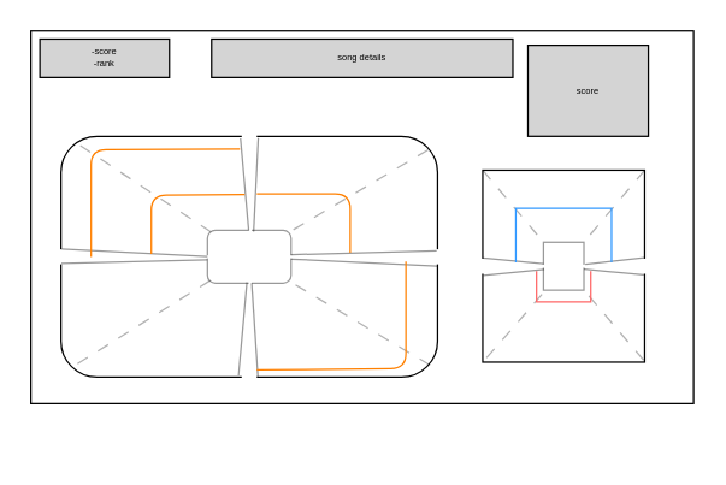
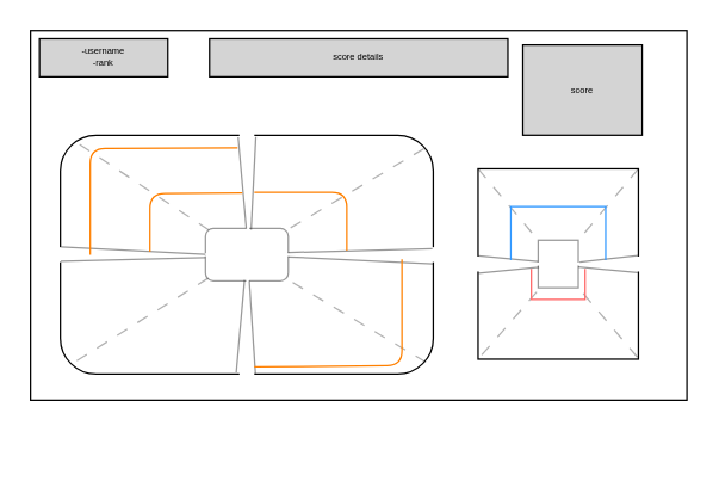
  <mxCell id="0" />
  <mxCell id="1" parent="0" />
  <mxCell id="2" value="" style="whiteSpace=wrap;html=1;imageWidth=16;fillOpacity=100;imageHeight=9;aspect=fixed;movable=0;resizable=0;rotatable=0;deletable=0;editable=0;locked=1;connectable=0;" vertex="1" parent="1"><mxGeometry x="20" y="20" width="440" height="247.5" as="geometry" /></mxCell>
  <mxCell id="3" value="" style="rounded=1;whiteSpace=wrap;html=1;" vertex="1" parent="1"><mxGeometry x="40" y="90" width="250" height="160" as="geometry" /></mxCell>
  <mxCell id="4" value="" style="rounded=0;whiteSpace=wrap;html=1;strokeColor=none;" vertex="1" parent="1"><mxGeometry x="160" y="78.75" width="10" height="182.5" as="geometry" /></mxCell>
  <mxCell id="5" value="" style="rounded=0;whiteSpace=wrap;html=1;strokeColor=none;rotation=-90;" vertex="1" parent="1"><mxGeometry x="163.06" y="40.94" width="10" height="258.13" as="geometry" /></mxCell>
  <mxCell id="6" value="" style="whiteSpace=wrap;html=1;" vertex="1" parent="1"><mxGeometry x="320" y="112.5" width="107.5" height="127.5" as="geometry" /></mxCell>
  <mxCell id="7" value="" style="rounded=0;whiteSpace=wrap;html=1;strokeColor=none;rotation=-90;" vertex="1" parent="1"><mxGeometry x="371.75" y="117" width="10" height="118.51" as="geometry" /></mxCell>
  <mxCell id="8" value="" style="rounded=1;whiteSpace=wrap;html=1;opacity=40;aspect=fixed;" vertex="1" parent="1"><mxGeometry x="137.24" y="152.5" width="55.52" height="35" as="geometry" /></mxCell>
  <mxCell id="9" value="" style="rounded=0;whiteSpace=wrap;html=1;strokeColor=none;" vertex="1" parent="1"><mxGeometry x="164.63" y="90" width="2" height="160" as="geometry" /></mxCell>
  <mxCell id="10" value="" style="rounded=0;whiteSpace=wrap;html=1;strokeColor=none;rotation=90;" vertex="1" parent="1"><mxGeometry x="160" y="90" width="2" height="160" as="geometry" /></mxCell>
- <mxCell id="11" value="-score&lt;br&gt;-rank" style="rounded=0;whiteSpace=wrap;fillColor=#D4D4D4;html=1;fontSize=6;" vertex="1" parent="1"><mxGeometry x="26" y="25.38" width="86" height="25.5" as="geometry" /></mxCell>
- <mxCell id="12" value="song details" style="rounded=0;whiteSpace=wrap;fillColor=#D4D4D4;html=1;fontSize=6;" vertex="1" parent="1"><mxGeometry x="140" y="25.38" width="200" height="25.5" as="geometry" /></mxCell>
+ <mxCell id="11" value="-username&lt;br&gt;-rank" style="rounded=0;whiteSpace=wrap;fillColor=#D4D4D4;html=1;fontSize=6;" vertex="1" parent="1"><mxGeometry x="26" y="25.38" width="86" height="25.5" as="geometry" /></mxCell>
+ <mxCell id="12" value="score details" style="rounded=0;whiteSpace=wrap;fillColor=#D4D4D4;html=1;fontSize=6;" vertex="1" parent="1"><mxGeometry x="140" y="25.38" width="200" height="25.5" as="geometry" /></mxCell>
  <mxCell id="13" value="score" style="rounded=0;whiteSpace=wrap;fillColor=#D4D4D4;html=1;fontSize=6;" vertex="1" parent="1"><mxGeometry x="350" y="29.5" width="80" height="60.5" as="geometry" /></mxCell>
  <mxCell id="14" value="" style="endArrow=none;html=1;rounded=0;opacity=40;exitX=0.045;exitY=0.051;exitDx=0;exitDy=0;exitPerimeter=0;entryX=0.002;entryY=0.468;entryDx=0;entryDy=0;entryPerimeter=0;" edge="1" parent="1" target="3"><mxGeometry width="50" height="50" relative="1" as="geometry"><mxPoint x="137.238" y="169.745" as="sourcePoint" /><mxPoint x="47.75" y="112.5" as="targetPoint" /></mxGeometry></mxCell>
  <mxCell id="15" value="" style="endArrow=none;html=1;rounded=0;opacity=40;entryX=0.002;entryY=0.468;entryDx=0;entryDy=0;entryPerimeter=0;exitX=-0.081;exitY=0.069;exitDx=0;exitDy=0;exitPerimeter=0;" edge="1" parent="1" source="4"><mxGeometry width="50" height="50" relative="1" as="geometry"><mxPoint x="165.11" y="102.5" as="sourcePoint" /><mxPoint x="164.63" y="152.5" as="targetPoint" /></mxGeometry></mxCell>
  <mxCell id="16" value="" style="endArrow=none;html=1;rounded=0;opacity=40;entryX=0.552;entryY=0.025;entryDx=0;entryDy=0;entryPerimeter=0;exitX=0.524;exitY=0.007;exitDx=0;exitDy=0;exitPerimeter=0;" edge="1" parent="1" source="3" target="8"><mxGeometry width="50" height="50" relative="1" as="geometry"><mxPoint x="169" y="101" as="sourcePoint" /><mxPoint x="174.63" y="162.5" as="targetPoint" /></mxGeometry></mxCell>
  <mxCell id="17" value="" style="endArrow=none;html=1;rounded=0;opacity=40;entryX=-0.222;entryY=0.302;entryDx=0;entryDy=0;entryPerimeter=0;exitX=0.904;exitY=0.97;exitDx=0;exitDy=0;exitPerimeter=0;" edge="1" parent="1" source="5" target="10"><mxGeometry width="50" height="50" relative="1" as="geometry"><mxPoint x="181" y="101" as="sourcePoint" /><mxPoint x="178" y="163" as="targetPoint" /></mxGeometry></mxCell>
  <mxCell id="18" value="" style="endArrow=none;html=1;rounded=0;opacity=40;entryX=-0.222;entryY=0.302;entryDx=0;entryDy=0;entryPerimeter=0;exitX=-0.114;exitY=0.971;exitDx=0;exitDy=0;exitPerimeter=0;" edge="1" parent="1" source="5"><mxGeometry width="50" height="50" relative="1" as="geometry"><mxPoint x="288.76" y="168.51" as="sourcePoint" /><mxPoint x="192.76" y="171.51" as="targetPoint" /></mxGeometry></mxCell>
  <mxCell id="19" value="" style="endArrow=none;html=1;rounded=0;opacity=40;exitX=-0.002;exitY=0.559;exitDx=0;exitDy=0;exitPerimeter=0;entryX=0.001;entryY=0.527;entryDx=0;entryDy=0;entryPerimeter=0;" edge="1" parent="1" source="8" target="3"><mxGeometry width="50" height="50" relative="1" as="geometry"><mxPoint x="137.24" y="178.49" as="sourcePoint" /><mxPoint x="40" y="174" as="targetPoint" /></mxGeometry></mxCell>
  <mxCell id="20" value="" style="endArrow=none;html=1;rounded=0;opacity=40;entryX=-0.222;entryY=0.302;entryDx=0;entryDy=0;entryPerimeter=0;exitX=0.523;exitY=0.997;exitDx=0;exitDy=0;exitPerimeter=0;" edge="1" parent="1" source="3"><mxGeometry width="50" height="50" relative="1" as="geometry"><mxPoint x="263.87" y="191.99" as="sourcePoint" /><mxPoint x="166.63" y="187.5" as="targetPoint" /></mxGeometry></mxCell>
  <mxCell id="21" value="" style="endArrow=none;html=1;rounded=0;opacity=40;entryX=-0.222;entryY=0.302;entryDx=0;entryDy=0;entryPerimeter=0;exitX=-0.211;exitY=0.932;exitDx=0;exitDy=0;exitPerimeter=0;" edge="1" parent="1" source="4"><mxGeometry width="50" height="50" relative="1" as="geometry"><mxPoint x="167.82" y="249.5" as="sourcePoint" /><mxPoint x="163.45" y="187" as="targetPoint" /></mxGeometry></mxCell>
  <mxCell id="22" value="" style="endArrow=none;html=1;rounded=0;opacity=30;exitX=0.032;exitY=0.951;exitDx=0;exitDy=0;exitPerimeter=0;entryX=0.029;entryY=0.959;entryDx=0;entryDy=0;entryPerimeter=0;jumpSize=8;dashed=1;dashPattern=8 8;" edge="1" parent="1" source="8" target="3"><mxGeometry width="50" height="50" relative="1" as="geometry"><mxPoint x="147" y="210" as="sourcePoint" /><mxPoint x="50" y="212" as="targetPoint" /></mxGeometry></mxCell>
  <mxCell id="23" value="" style="endArrow=none;html=1;rounded=0;opacity=30;exitX=0.975;exitY=0.056;exitDx=0;exitDy=0;exitPerimeter=0;jumpSize=8;dashed=1;dashPattern=8 8;entryX=0.959;entryY=0.051;entryDx=0;entryDy=0;entryPerimeter=0;" edge="1" parent="1" source="3" target="8"><mxGeometry width="50" height="50" relative="1" as="geometry"><mxPoint x="282" y="95.5" as="sourcePoint" /><mxPoint x="190" y="150" as="targetPoint" /></mxGeometry></mxCell>
  <mxCell id="24" value="" style="endArrow=none;html=1;rounded=0;opacity=30;exitX=0.042;exitY=0.03;exitDx=0;exitDy=0;exitPerimeter=0;jumpSize=8;dashed=1;dashPattern=8 8;entryX=0.041;entryY=0.028;entryDx=0;entryDy=0;entryPerimeter=0;" edge="1" parent="1" source="8" target="3"><mxGeometry width="50" height="50" relative="1" as="geometry"><mxPoint x="160" y="65.93" as="sourcePoint" /><mxPoint x="66" y="120.93" as="targetPoint" /></mxGeometry></mxCell>
  <mxCell id="25" value="" style="endArrow=none;html=1;rounded=0;opacity=30;exitX=0.98;exitY=0.95;exitDx=0;exitDy=0;exitPerimeter=0;jumpSize=8;dashed=1;dashPattern=8 8;entryX=0.966;entryY=0.951;entryDx=0;entryDy=0;entryPerimeter=0;" edge="1" parent="1" source="3" target="8"><mxGeometry width="50" height="50" relative="1" as="geometry"><mxPoint x="280" y="247.5" as="sourcePoint" /><mxPoint x="190" y="190" as="targetPoint" /></mxGeometry></mxCell>
  <mxCell id="26" value="" style="whiteSpace=wrap;html=1;aspect=fixed;opacity=40;" vertex="1" parent="1"><mxGeometry x="360.32" y="160.32" width="26.87" height="31.87" as="geometry" /></mxCell>
  <mxCell id="27" value="" style="rounded=0;whiteSpace=wrap;html=1;strokeColor=none;rotation=-90;" vertex="1" parent="1"><mxGeometry x="372.75" y="117" width="2" height="118.51" as="geometry" /></mxCell>
  <mxCell id="28" value="" style="endArrow=none;html=1;rounded=0;opacity=30;exitX=1;exitY=0;exitDx=0;exitDy=0;jumpSize=8;dashed=1;dashPattern=8 8;entryX=1;entryY=0;entryDx=0;entryDy=0;" edge="1" parent="1" source="6" target="26"><mxGeometry width="50" height="50" relative="1" as="geometry"><mxPoint x="475.75" y="105.32" as="sourcePoint" /><mxPoint x="381.75" y="160.32" as="targetPoint" /></mxGeometry></mxCell>
  <mxCell id="29" value="" style="endArrow=none;html=1;rounded=0;opacity=30;exitX=0;exitY=0;exitDx=0;exitDy=0;jumpSize=8;dashed=1;dashPattern=8 8;entryX=0;entryY=0;entryDx=0;entryDy=0;" edge="1" parent="1" source="6" target="26"><mxGeometry width="50" height="50" relative="1" as="geometry"><mxPoint x="397.25" y="117" as="sourcePoint" /><mxPoint x="356.25" y="164" as="targetPoint" /></mxGeometry></mxCell>
  <mxCell id="30" value="" style="endArrow=none;html=1;rounded=0;opacity=30;exitX=0;exitY=0;exitDx=0;exitDy=0;jumpSize=8;dashed=1;dashPattern=8 8;entryX=0;entryY=0;entryDx=0;entryDy=0;" edge="1" parent="1"><mxGeometry width="50" height="50" relative="1" as="geometry"><mxPoint x="390.5" y="196" as="sourcePoint" /><mxPoint x="430.5" y="243" as="targetPoint" /></mxGeometry></mxCell>
  <mxCell id="31" value="" style="endArrow=none;html=1;rounded=0;opacity=30;exitX=1;exitY=0;exitDx=0;exitDy=0;jumpSize=8;dashed=1;dashPattern=8 8;entryX=1;entryY=0;entryDx=0;entryDy=0;" edge="1" parent="1"><mxGeometry width="50" height="50" relative="1" as="geometry"><mxPoint x="359.32" y="195" as="sourcePoint" /><mxPoint x="318.32" y="242" as="targetPoint" /></mxGeometry></mxCell>
  <mxCell id="32" value="" style="endArrow=none;html=1;rounded=0;opacity=40;exitX=1.294;exitY=0.386;exitDx=0;exitDy=0;exitPerimeter=0;entryX=0.001;entryY=0.457;entryDx=0;entryDy=0;entryPerimeter=0;" edge="1" parent="1" source="27" target="6"><mxGeometry width="50" height="50" relative="1" as="geometry"><mxPoint x="416.238" y="178.625" as="sourcePoint" /><mxPoint x="320" y="173.88" as="targetPoint" /></mxGeometry></mxCell>
  <mxCell id="33" value="" style="endArrow=none;html=1;rounded=0;opacity=40;exitX=0.142;exitY=-0.081;exitDx=0;exitDy=0;entryX=-0.119;entryY=0.024;entryDx=0;entryDy=0;entryPerimeter=0;exitPerimeter=0;" edge="1" parent="1" source="36" target="7"><mxGeometry width="50" height="50" relative="1" as="geometry"><mxPoint x="370" y="185" as="sourcePoint" /><mxPoint x="330" y="181" as="targetPoint" /></mxGeometry></mxCell>
  <mxCell id="34" value="" style="endArrow=none;html=1;rounded=0;opacity=40;exitX=1.066;exitY=0.927;exitDx=0;exitDy=0;exitPerimeter=0;entryX=1.109;entryY=0.621;entryDx=0;entryDy=0;entryPerimeter=0;" edge="1" parent="1" source="7" target="27"><mxGeometry width="50" height="50" relative="1" as="geometry"><mxPoint x="427.5" y="178.26" as="sourcePoint" /><mxPoint x="387.5" y="174.26" as="targetPoint" /></mxGeometry></mxCell>
  <mxCell id="35" value="" style="endArrow=none;html=1;rounded=0;opacity=40;exitX=-0.082;exitY=0.924;exitDx=0;exitDy=0;exitPerimeter=0;entryX=1.109;entryY=0.621;entryDx=0;entryDy=0;entryPerimeter=0;" edge="1" parent="1" source="7"><mxGeometry width="50" height="50" relative="1" as="geometry"><mxPoint x="426.19" y="174.26" as="sourcePoint" /><mxPoint x="387.19" y="178.26" as="targetPoint" /></mxGeometry></mxCell>
  <mxCell id="36" value="" style="shape=partialRectangle;whiteSpace=wrap;html=1;bottom=1;right=1;left=1;top=0;fillColor=none;routingCenterX=-0.5;aspect=fixed;strokeColor=#FF6666;" vertex="1" parent="1"><mxGeometry x="355.75" y="180" width="36" height="20" as="geometry" /></mxCell>
  <mxCell id="37" value="" style="shape=partialRectangle;whiteSpace=wrap;html=1;bottom=1;right=1;left=1;top=0;fillColor=none;routingCenterX=-0.5;aspect=fixed;strokeColor=#3399FF;flipV=1;" vertex="1" parent="1"><mxGeometry x="341.97" y="137.81" width="63.57" height="35.32" as="geometry" /></mxCell>
  <mxCell id="38" value="" style="curved=0;endArrow=none;html=1;rounded=1;strokeColor=#FF8000;endFill=0;exitX=-1.334;exitY=0.242;exitDx=0;exitDy=0;exitPerimeter=0;" edge="1" parent="1" source="9"><mxGeometry width="50" height="50" relative="1" as="geometry"><mxPoint x="183.06" y="112.5" as="sourcePoint" /><mxPoint x="100" y="168" as="targetPoint" /><Array as="points"><mxPoint x="100" y="129" /></Array></mxGeometry></mxCell>
  <mxCell id="39" value="" style="curved=0;endArrow=none;html=1;rounded=1;strokeColor=#FF8000;endFill=0;exitX=-1.334;exitY=0.242;exitDx=0;exitDy=0;exitPerimeter=0;" edge="1" parent="1"><mxGeometry width="50" height="50" relative="1" as="geometry"><mxPoint x="170" y="128.25" as="sourcePoint" /><mxPoint x="232" y="167.25" as="targetPoint" /><Array as="points"><mxPoint x="232" y="128.25" /></Array></mxGeometry></mxCell>
  <mxCell id="40" value="" style="curved=0;endArrow=none;html=1;rounded=1;strokeColor=#FF8000;endFill=0;exitX=-0.119;exitY=0.108;exitDx=0;exitDy=0;exitPerimeter=0;" edge="1" parent="1" source="4"><mxGeometry width="50" height="50" relative="1" as="geometry"><mxPoint x="122" y="98.81" as="sourcePoint" /><mxPoint x="60" y="170" as="targetPoint" /><Array as="points"><mxPoint x="60" y="98.81" /></Array></mxGeometry></mxCell>
  <mxCell id="41" value="" style="curved=0;endArrow=none;html=1;rounded=1;strokeColor=#FF8000;endFill=0;exitX=-0.119;exitY=0.108;exitDx=0;exitDy=0;exitPerimeter=0;" edge="1" parent="1"><mxGeometry width="50" height="50" relative="1" as="geometry"><mxPoint x="170" y="245.13" as="sourcePoint" /><mxPoint x="269" y="173.13" as="targetPoint" /><Array as="points"><mxPoint x="269" y="244.32" /></Array></mxGeometry></mxCell>
